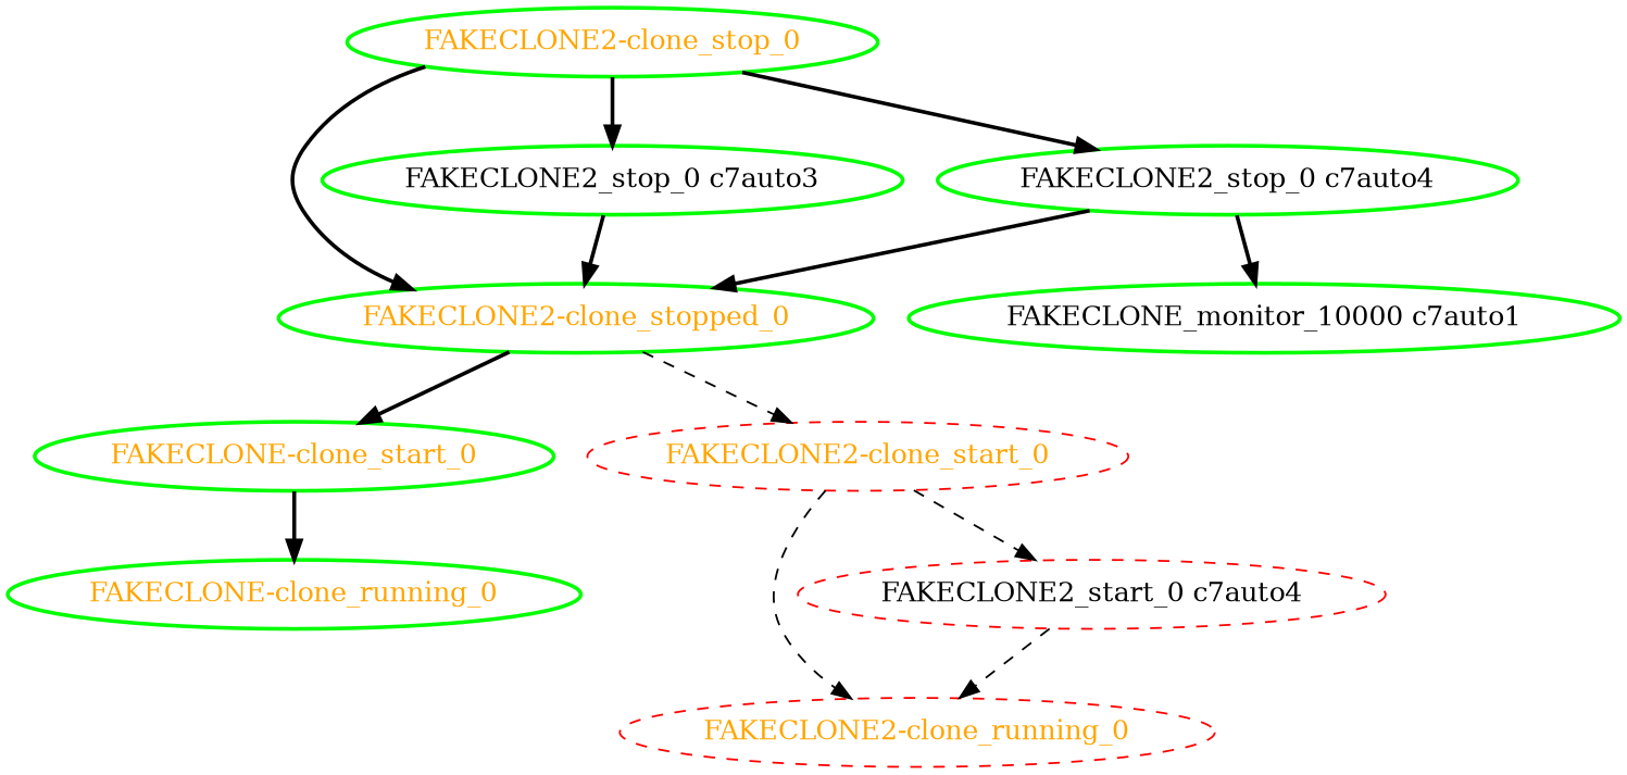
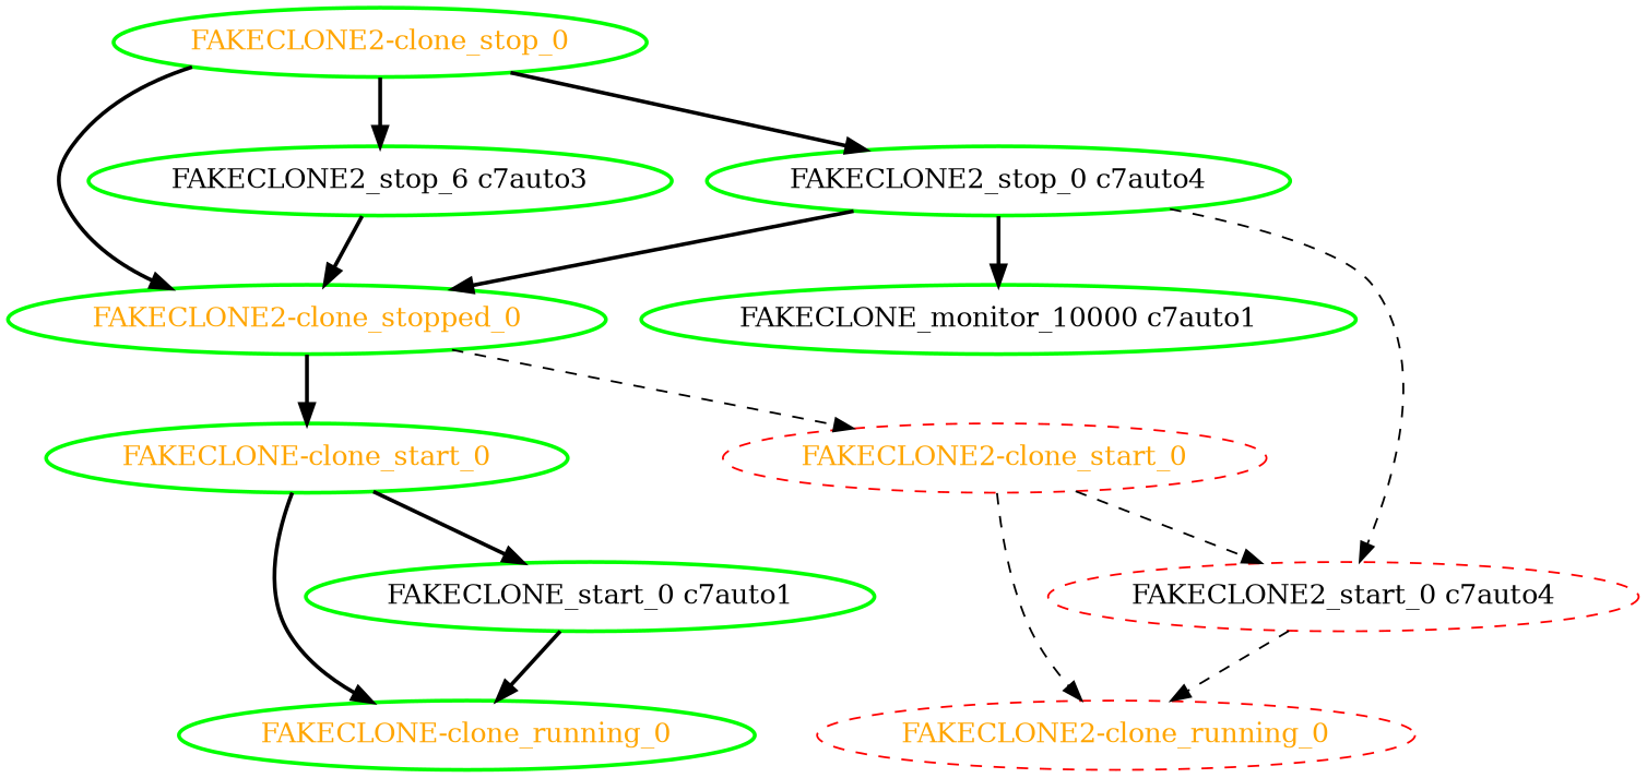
  digraph {
    node [color=green fontcolor=orange style=bold]
    edge [style=bold]
    "FAKECLONE-clone_start_0"
    "FAKECLONE-clone_running_0"
+   "FAKECLONE_start_0 c7auto1" [fontcolor=black]
    "FAKECLONE_monitor_10000 c7auto1" [fontcolor=black]
    "FAKECLONE2-clone_running_0" [color=red style=dashed]
    "FAKECLONE2-clone_start_0" [color=red style=dashed]
    "FAKECLONE2_start_0 c7auto4" [color=red fontcolor=black style=dashed]
    "FAKECLONE2-clone_stop_0"
    "FAKECLONE2-clone_stopped_0"
-   "FAKECLONE2_stop_0 c7auto3" [fontcolor=black]
+   "FAKECLONE2_stop_0 c7auto3" [fontcolor=black label="FAKECLONE2_stop_6 c7auto3"]
    "FAKECLONE2_stop_0 c7auto4" [fontcolor=black]
    "FAKECLONE-clone_start_0" -> "FAKECLONE-clone_running_0"
+   "FAKECLONE-clone_start_0" -> "FAKECLONE_start_0 c7auto1"
+   "FAKECLONE_start_0 c7auto1" -> "FAKECLONE-clone_running_0"
    "FAKECLONE2-clone_start_0" -> "FAKECLONE2-clone_running_0" [style=dashed]
    "FAKECLONE2-clone_start_0" -> "FAKECLONE2_start_0 c7auto4" [style=dashed]
    "FAKECLONE2_start_0 c7auto4" -> "FAKECLONE2-clone_running_0" [style=dashed]
    "FAKECLONE2-clone_stop_0" -> "FAKECLONE2-clone_stopped_0"
    "FAKECLONE2-clone_stop_0" -> "FAKECLONE2_stop_0 c7auto3"
    "FAKECLONE2-clone_stop_0" -> "FAKECLONE2_stop_0 c7auto4"
    "FAKECLONE2-clone_stopped_0" -> "FAKECLONE-clone_start_0"
    "FAKECLONE2-clone_stopped_0" -> "FAKECLONE2-clone_start_0" [style=dashed]
    "FAKECLONE2_stop_0 c7auto3" -> "FAKECLONE2-clone_stopped_0"
    "FAKECLONE2_stop_0 c7auto4" -> "FAKECLONE_monitor_10000 c7auto1"
+   "FAKECLONE2_stop_0 c7auto4" -> "FAKECLONE2_start_0 c7auto4" [style=dashed]
    "FAKECLONE2_stop_0 c7auto4" -> "FAKECLONE2-clone_stopped_0"
  }
